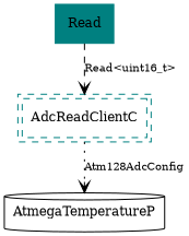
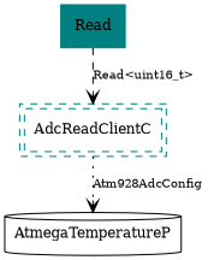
  digraph {
    fontname="DejaVu Serif"
    node [fontsize=12 shape=box color=teal fontname="DejaVu Serif"]
    edge [fontsize=10 arrowhead=vee fontname="DejaVu Serif"]
    n1 [label=Read style=filled]
    n2 [label=AdcReadClientC peripheries=2 style=dashed]
    AtmegaTemperatureP [shape=cylinder color=black]
    n1 -> n2 [label="Read<uint16_t>" style=dashed]
-   n2 -> AtmegaTemperatureP [label=Atm128AdcConfig style=dotted]
+   n2 -> AtmegaTemperatureP [label=Atm928AdcConfig style=dotted]
  }
